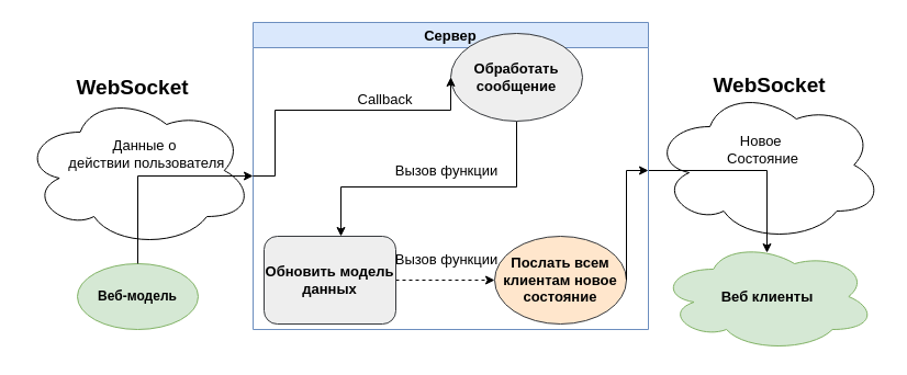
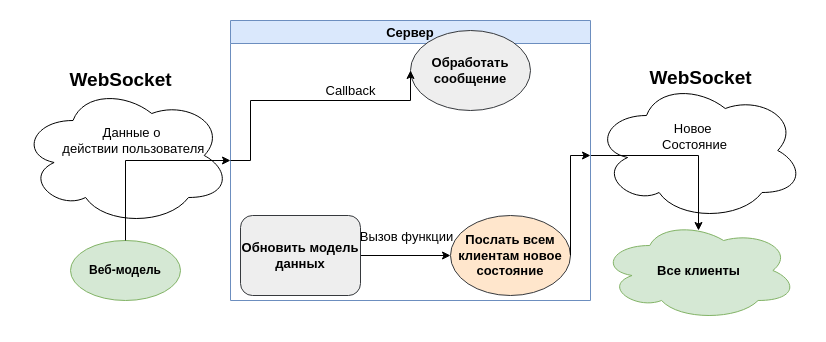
  <mxCell id="0" />
  <mxCell id="1" parent="0" />
  <mxCell id="2" value="" style="ellipse;shape=cloud;whiteSpace=wrap;html=1;fontSize=13;" vertex="1" parent="1"><mxGeometry x="593.5" y="80" width="210" height="140" as="geometry" /></mxCell>
  <mxCell id="3" value="WebSocket" style="text;strokeColor=none;fillColor=none;html=1;fontSize=19;fontStyle=1;verticalAlign=middle;align=center;labelBackgroundColor=none;" vertex="1" parent="1"><mxGeometry x="650" y="57.5" width="100" height="40" as="geometry" /></mxCell>
  <mxCell id="4" value="" style="ellipse;shape=cloud;whiteSpace=wrap;html=1;fontSize=13;" vertex="1" parent="1"><mxGeometry x="20" y="85" width="210" height="140" as="geometry" /></mxCell>
  <mxCell id="5" value="Веб-модель" style="ellipse;whiteSpace=wrap;html=1;fillColor=#d5e8d4;strokeColor=#82b366;fontStyle=1" parent="1" vertex="1"><mxGeometry x="70" y="240" width="110" height="60" as="geometry" /></mxCell>
  <mxCell id="6" style="edgeStyle=orthogonalEdgeStyle;rounded=0;orthogonalLoop=1;jettySize=auto;html=1;exitX=1;exitY=0.5;exitDx=0;exitDy=0;fontSize=13;" parent="1" source="8" edge="1"><mxGeometry relative="1" as="geometry"><Array as="points"><mxPoint x="590" y="155" /><mxPoint x="698" y="155" /><mxPoint x="698" y="230" /></Array><mxPoint x="698" y="230" as="targetPoint" /></mxGeometry></mxCell>
  <mxCell id="7" value="Новое&amp;nbsp;&lt;br style=&quot;font-size: 13px;&quot;&gt;Состояние&lt;br style=&quot;font-size: 13px;&quot;&gt;" style="text;html=1;resizable=0;points=[];align=center;verticalAlign=middle;labelBackgroundColor=none;fontSize=13;" parent="6" vertex="1" connectable="0"><mxGeometry x="-0.293" y="2" relative="1" as="geometry"><mxPoint x="42" y="-18" as="offset" /></mxGeometry></mxCell>
  <mxCell id="8" value="Сервер" style="swimlane;fillColor=#dae8fc;strokeColor=#6c8ebf;fontSize=13;" parent="1" vertex="1"><mxGeometry x="230" y="20" width="360" height="280" as="geometry" /></mxCell>
- <mxCell id="9" value="Вызов функции" style="edgeStyle=orthogonalEdgeStyle;rounded=0;orthogonalLoop=1;jettySize=auto;html=1;fontSize=13;" parent="8" source="10" target="13" edge="1"><mxGeometry x="-0.066" y="-15" relative="1" as="geometry"><Array as="points"><mxPoint x="240" y="150" /><mxPoint x="80" y="150" /></Array><mxPoint as="offset" /></mxGeometry></mxCell>
  <mxCell id="10" value="Обработать сообщение" style="ellipse;whiteSpace=wrap;html=1;fillColor=#eeeeee;strokeColor=#36393d;fontSize=13;fontStyle=1" parent="8" vertex="1"><mxGeometry x="180" y="10" width="120" height="80" as="geometry" /></mxCell>
- <mxCell id="11" value="" style="edgeStyle=orthogonalEdgeStyle;rounded=0;orthogonalLoop=1;jettySize=auto;html=1;fontSize=13;dashed=1;" parent="8" source="13" target="14" edge="1"><mxGeometry relative="1" as="geometry" /></mxCell>
+ <mxCell id="11" value="" style="edgeStyle=orthogonalEdgeStyle;rounded=0;orthogonalLoop=1;jettySize=auto;html=1;fontSize=13;" parent="8" source="13" target="14" edge="1"><mxGeometry relative="1" as="geometry" /></mxCell>
  <mxCell id="12" value="&lt;span style=&quot;font-size: 13px;&quot;&gt;Вызов функции&lt;/span&gt;" style="text;html=1;resizable=0;points=[];align=center;verticalAlign=middle;labelBackgroundColor=#ffffff;fontSize=13;" parent="11" vertex="1" connectable="0"><mxGeometry x="-0.222" y="2" relative="1" as="geometry"><mxPoint x="10" y="-18" as="offset" /></mxGeometry></mxCell>
  <mxCell id="13" value="Обновить модель данных" style="whiteSpace=wrap;html=1;fillColor=#eeeeee;strokeColor=#36393d;fontSize=13;fontStyle=1;rounded=1;" parent="8" vertex="1"><mxGeometry x="10" y="195" width="120" height="80" as="geometry" /></mxCell>
  <mxCell id="14" value="Послать всем клиентам новое состояние" style="ellipse;whiteSpace=wrap;html=1;fillColor=#ffe6cc;strokeColor=#36393d;fontSize=13;fontStyle=1;" parent="8" vertex="1"><mxGeometry x="220" y="195" width="120" height="80" as="geometry" /></mxCell>
  <mxCell id="15" value="Callback" style="edgeStyle=orthogonalEdgeStyle;rounded=0;orthogonalLoop=1;jettySize=auto;html=1;exitX=0;exitY=0.5;exitDx=0;exitDy=0;entryX=0;entryY=0.5;entryDx=0;entryDy=0;fontSize=13;" parent="8" source="8" target="10" edge="1"><mxGeometry x="0.333" y="10" relative="1" as="geometry"><Array as="points"><mxPoint x="20" y="140" /><mxPoint x="20" y="80" /></Array><mxPoint as="offset" /></mxGeometry></mxCell>
- <mxCell id="16" value="Веб клиенты" style="ellipse;shape=cloud;whiteSpace=wrap;html=1;fillColor=#d5e8d4;strokeColor=#82b366;fontSize=13;fontStyle=1" parent="1" vertex="1"><mxGeometry x="600" y="220" width="197" height="100" as="geometry" /></mxCell>
+ <mxCell id="16" value="Все клиенты" style="ellipse;shape=cloud;whiteSpace=wrap;html=1;fillColor=#d5e8d4;strokeColor=#82b366;fontSize=13;fontStyle=1" parent="1" vertex="1"><mxGeometry x="600" y="220" width="197" height="100" as="geometry" /></mxCell>
  <mxCell id="17" value="" style="edgeStyle=orthogonalEdgeStyle;rounded=0;orthogonalLoop=1;jettySize=auto;html=1;fontSize=13;" parent="1" source="14" edge="1"><mxGeometry relative="1" as="geometry"><mxPoint x="590" y="155" as="targetPoint" /><Array as="points"><mxPoint x="570" y="155" /><mxPoint x="590" y="155" /></Array></mxGeometry></mxCell>
  <mxCell id="18" value="" style="edgeStyle=orthogonalEdgeStyle;rounded=0;orthogonalLoop=1;jettySize=auto;html=1;entryX=0;entryY=0.5;entryDx=0;entryDy=0;exitX=0.5;exitY=0;exitDx=0;exitDy=0;fontSize=13;" parent="1" source="5" target="8" edge="1"><mxGeometry relative="1" as="geometry"><mxPoint x="160" y="120" as="sourcePoint" /><mxPoint x="320" y="165" as="targetPoint" /></mxGeometry></mxCell>
  <mxCell id="19" value="Данные о&lt;br style=&quot;font-size: 13px;&quot;&gt;&amp;nbsp;действии пользователя" style="text;html=1;resizable=0;points=[];align=center;verticalAlign=middle;labelBackgroundColor=none;fontSize=13;" parent="18" vertex="1" connectable="0"><mxGeometry x="-0.28" y="-1" relative="1" as="geometry"><mxPoint x="4" y="-34" as="offset" /></mxGeometry></mxCell>
  <mxCell id="20" value="WebSocket" style="text;strokeColor=none;fillColor=none;html=1;fontSize=19;fontStyle=1;verticalAlign=middle;align=center;labelBackgroundColor=none;" vertex="1" parent="1"><mxGeometry x="70" y="60" width="100" height="40" as="geometry" /></mxCell>
